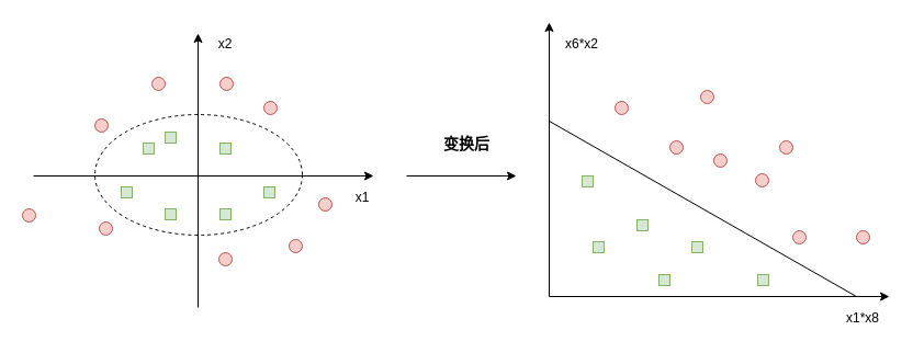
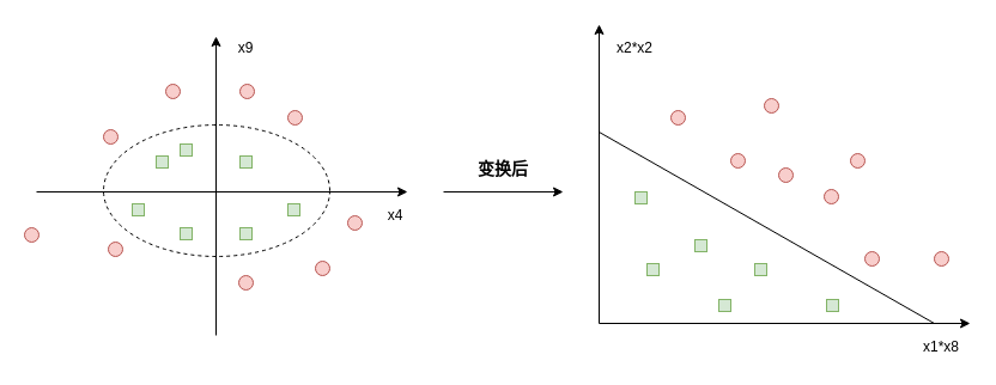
  <mxCell id="0" />
  <mxCell id="1" parent="0" />
  <mxCell id="2" value="" style="ellipse;whiteSpace=wrap;html=1;dashed=1;" vertex="1" parent="1"><mxGeometry x="86" y="104" width="189" height="110" as="geometry" /></mxCell>
  <mxCell id="3" value="" style="endArrow=classic;html=1;" edge="1" parent="1"><mxGeometry width="50" height="50" relative="1" as="geometry"><mxPoint x="180" y="280" as="sourcePoint" /><mxPoint x="180" y="30" as="targetPoint" /></mxGeometry></mxCell>
  <mxCell id="4" value="" style="endArrow=classic;html=1;" edge="1" parent="1"><mxGeometry width="50" height="50" relative="1" as="geometry"><mxPoint x="30" y="160" as="sourcePoint" /><mxPoint x="340" y="160" as="targetPoint" /></mxGeometry></mxCell>
  <mxCell id="5" value="" style="rounded=0;whiteSpace=wrap;html=1;fillColor=#d5e8d4;strokeColor=#82b366;" vertex="1" parent="1"><mxGeometry x="130" y="130" width="10" height="10" as="geometry" /></mxCell>
  <mxCell id="6" value="" style="rounded=0;whiteSpace=wrap;html=1;fillColor=#d5e8d4;strokeColor=#82b366;" vertex="1" parent="1"><mxGeometry x="200" y="130" width="10" height="10" as="geometry" /></mxCell>
  <mxCell id="7" value="" style="rounded=0;whiteSpace=wrap;html=1;fillColor=#d5e8d4;strokeColor=#82b366;" vertex="1" parent="1"><mxGeometry x="150" y="120" width="10" height="10" as="geometry" /></mxCell>
  <mxCell id="8" value="" style="rounded=0;whiteSpace=wrap;html=1;fillColor=#d5e8d4;strokeColor=#82b366;" vertex="1" parent="1"><mxGeometry x="110" y="170" width="10" height="10" as="geometry" /></mxCell>
  <mxCell id="9" value="" style="rounded=0;whiteSpace=wrap;html=1;fillColor=#d5e8d4;strokeColor=#82b366;" vertex="1" parent="1"><mxGeometry x="150" y="190" width="10" height="10" as="geometry" /></mxCell>
  <mxCell id="10" value="" style="rounded=0;whiteSpace=wrap;html=1;fillColor=#d5e8d4;strokeColor=#82b366;" vertex="1" parent="1"><mxGeometry x="200" y="190" width="10" height="10" as="geometry" /></mxCell>
  <mxCell id="11" value="" style="rounded=0;whiteSpace=wrap;html=1;fillColor=#d5e8d4;strokeColor=#82b366;" vertex="1" parent="1"><mxGeometry x="240" y="170" width="10" height="10" as="geometry" /></mxCell>
  <mxCell id="12" value="" style="ellipse;whiteSpace=wrap;html=1;aspect=fixed;fillColor=#f8cecc;strokeColor=#b85450;" vertex="1" parent="1"><mxGeometry x="90" y="202" width="12" height="12" as="geometry" /></mxCell>
  <mxCell id="13" value="" style="ellipse;whiteSpace=wrap;html=1;aspect=fixed;fillColor=#f8cecc;strokeColor=#b85450;" vertex="1" parent="1"><mxGeometry x="199" y="230" width="12" height="12" as="geometry" /></mxCell>
  <mxCell id="14" value="" style="ellipse;whiteSpace=wrap;html=1;aspect=fixed;fillColor=#f8cecc;strokeColor=#b85450;" vertex="1" parent="1"><mxGeometry x="138" y="70" width="12" height="12" as="geometry" /></mxCell>
  <mxCell id="15" value="" style="ellipse;whiteSpace=wrap;html=1;aspect=fixed;fillColor=#f8cecc;strokeColor=#b85450;" vertex="1" parent="1"><mxGeometry x="86" y="108" width="12" height="12" as="geometry" /></mxCell>
  <mxCell id="16" value="" style="ellipse;whiteSpace=wrap;html=1;aspect=fixed;fillColor=#f8cecc;strokeColor=#b85450;" vertex="1" parent="1"><mxGeometry x="240" y="92" width="12" height="12" as="geometry" /></mxCell>
  <mxCell id="17" value="" style="ellipse;whiteSpace=wrap;html=1;aspect=fixed;fillColor=#f8cecc;strokeColor=#b85450;" vertex="1" parent="1"><mxGeometry x="290" y="180" width="12" height="12" as="geometry" /></mxCell>
  <mxCell id="18" value="" style="ellipse;whiteSpace=wrap;html=1;aspect=fixed;fillColor=#f8cecc;strokeColor=#b85450;" vertex="1" parent="1"><mxGeometry x="200" y="70" width="12" height="12" as="geometry" /></mxCell>
  <mxCell id="19" value="" style="ellipse;whiteSpace=wrap;html=1;aspect=fixed;fillColor=#f8cecc;strokeColor=#b85450;" vertex="1" parent="1"><mxGeometry x="263" y="218" width="12" height="12" as="geometry" /></mxCell>
  <mxCell id="20" value="" style="ellipse;whiteSpace=wrap;html=1;aspect=fixed;fillColor=#f8cecc;strokeColor=#b85450;" vertex="1" parent="1"><mxGeometry x="20" y="190" width="12" height="12" as="geometry" /></mxCell>
  <mxCell id="21" value="" style="endArrow=classic;html=1;" edge="1" parent="1"><mxGeometry width="50" height="50" relative="1" as="geometry"><mxPoint x="500" y="270" as="sourcePoint" /><mxPoint x="810" y="270" as="targetPoint" /></mxGeometry></mxCell>
  <mxCell id="22" value="" style="endArrow=classic;html=1;" edge="1" parent="1"><mxGeometry width="50" height="50" relative="1" as="geometry"><mxPoint x="500" y="270" as="sourcePoint" /><mxPoint x="500" y="20" as="targetPoint" /></mxGeometry></mxCell>
  <mxCell id="23" value="" style="endArrow=none;html=1;" edge="1" parent="1"><mxGeometry width="50" height="50" relative="1" as="geometry"><mxPoint x="500" y="110" as="sourcePoint" /><mxPoint x="780" y="270" as="targetPoint" /></mxGeometry></mxCell>
  <mxCell id="24" value="" style="rounded=0;whiteSpace=wrap;html=1;fillColor=#d5e8d4;strokeColor=#82b366;" vertex="1" parent="1"><mxGeometry x="530" y="160" width="10" height="10" as="geometry" /></mxCell>
  <mxCell id="25" value="" style="rounded=0;whiteSpace=wrap;html=1;fillColor=#d5e8d4;strokeColor=#82b366;" vertex="1" parent="1"><mxGeometry x="580" y="200" width="10" height="10" as="geometry" /></mxCell>
  <mxCell id="26" value="" style="rounded=0;whiteSpace=wrap;html=1;fillColor=#d5e8d4;strokeColor=#82b366;" vertex="1" parent="1"><mxGeometry x="540" y="220" width="10" height="10" as="geometry" /></mxCell>
  <mxCell id="27" value="" style="rounded=0;whiteSpace=wrap;html=1;fillColor=#d5e8d4;strokeColor=#82b366;" vertex="1" parent="1"><mxGeometry x="630" y="220" width="10" height="10" as="geometry" /></mxCell>
  <mxCell id="28" value="" style="rounded=0;whiteSpace=wrap;html=1;fillColor=#d5e8d4;strokeColor=#82b366;" vertex="1" parent="1"><mxGeometry x="690" y="250" width="10" height="10" as="geometry" /></mxCell>
  <mxCell id="29" value="" style="rounded=0;whiteSpace=wrap;html=1;fillColor=#d5e8d4;strokeColor=#82b366;" vertex="1" parent="1"><mxGeometry x="600" y="250" width="10" height="10" as="geometry" /></mxCell>
  <mxCell id="30" value="" style="ellipse;whiteSpace=wrap;html=1;aspect=fixed;fillColor=#f8cecc;strokeColor=#b85450;" vertex="1" parent="1"><mxGeometry x="560" y="92" width="12" height="12" as="geometry" /></mxCell>
  <mxCell id="31" value="" style="ellipse;whiteSpace=wrap;html=1;aspect=fixed;fillColor=#f8cecc;strokeColor=#b85450;" vertex="1" parent="1"><mxGeometry x="650" y="140" width="12" height="12" as="geometry" /></mxCell>
  <mxCell id="32" value="" style="ellipse;whiteSpace=wrap;html=1;aspect=fixed;fillColor=#f8cecc;strokeColor=#b85450;" vertex="1" parent="1"><mxGeometry x="710" y="128" width="12" height="12" as="geometry" /></mxCell>
  <mxCell id="33" value="" style="ellipse;whiteSpace=wrap;html=1;aspect=fixed;fillColor=#f8cecc;strokeColor=#b85450;" vertex="1" parent="1"><mxGeometry x="722" y="210" width="12" height="12" as="geometry" /></mxCell>
  <mxCell id="34" value="" style="ellipse;whiteSpace=wrap;html=1;aspect=fixed;fillColor=#f8cecc;strokeColor=#b85450;" vertex="1" parent="1"><mxGeometry x="638" y="82" width="12" height="12" as="geometry" /></mxCell>
  <mxCell id="35" value="" style="ellipse;whiteSpace=wrap;html=1;aspect=fixed;fillColor=#f8cecc;strokeColor=#b85450;" vertex="1" parent="1"><mxGeometry x="688" y="158" width="12" height="12" as="geometry" /></mxCell>
  <mxCell id="36" value="" style="ellipse;whiteSpace=wrap;html=1;aspect=fixed;fillColor=#f8cecc;strokeColor=#b85450;" vertex="1" parent="1"><mxGeometry x="610" y="128" width="12" height="12" as="geometry" /></mxCell>
  <mxCell id="37" value="" style="ellipse;whiteSpace=wrap;html=1;aspect=fixed;fillColor=#f8cecc;strokeColor=#b85450;" vertex="1" parent="1"><mxGeometry x="780" y="210" width="12" height="12" as="geometry" /></mxCell>
- <mxCell id="38" value="x1" style="text;html=1;strokeColor=none;fillColor=none;align=center;verticalAlign=middle;whiteSpace=wrap;rounded=0;" vertex="1" parent="1"><mxGeometry x="310" y="170" width="40" height="20" as="geometry" /></mxCell>
- <mxCell id="39" value="x2" style="text;html=1;strokeColor=none;fillColor=none;align=center;verticalAlign=middle;whiteSpace=wrap;rounded=0;" vertex="1" parent="1"><mxGeometry x="185" y="30" width="40" height="20" as="geometry" /></mxCell>
+ <mxCell id="38" value="x4" style="text;html=1;strokeColor=none;fillColor=none;align=center;verticalAlign=middle;whiteSpace=wrap;rounded=0;" vertex="1" parent="1"><mxGeometry x="310" y="170" width="40" height="20" as="geometry" /></mxCell>
+ <mxCell id="39" value="x9" style="text;html=1;strokeColor=none;fillColor=none;align=center;verticalAlign=middle;whiteSpace=wrap;rounded=0;" vertex="1" parent="1"><mxGeometry x="185" y="30" width="40" height="20" as="geometry" /></mxCell>
  <mxCell id="40" value="" style="endArrow=classic;html=1;" edge="1" parent="1"><mxGeometry width="50" height="50" relative="1" as="geometry"><mxPoint x="370" y="160" as="sourcePoint" /><mxPoint x="470" y="160" as="targetPoint" /></mxGeometry></mxCell>
- <mxCell id="41" value="&lt;b&gt;&lt;font style=&quot;font-size: 14px&quot;&gt;变换后&lt;/font&gt;&lt;/b&gt;" style="text;html=1;strokeColor=none;fillColor=none;align=center;verticalAlign=middle;whiteSpace=wrap;rounded=0;" vertex="1" parent="1"><mxGeometry x="395" y="120" width="60" height="22" as="geometry" /></mxCell>
+ <mxCell id="41" value="&lt;b&gt;&lt;font style=&quot;font-size: 14px&quot;&gt;变换后&lt;/font&gt;&lt;/b&gt;" style="text;html=1;strokeColor=none;fillColor=none;align=center;verticalAlign=middle;whiteSpace=wrap;rounded=0;" vertex="1" parent="1"><mxGeometry x="390" y="130" width="60" height="22" as="geometry" /></mxCell>
  <mxCell id="42" value="x1*x8" style="text;html=1;strokeColor=none;fillColor=none;align=center;verticalAlign=middle;whiteSpace=wrap;rounded=0;" vertex="1" parent="1"><mxGeometry x="766" y="280" width="40" height="20" as="geometry" /></mxCell>
- <mxCell id="43" value="x6*x2" style="text;html=1;strokeColor=none;fillColor=none;align=center;verticalAlign=middle;whiteSpace=wrap;rounded=0;" vertex="1" parent="1"><mxGeometry x="510" y="30" width="40" height="20" as="geometry" /></mxCell>
+ <mxCell id="43" value="x2*x2" style="text;html=1;strokeColor=none;fillColor=none;align=center;verticalAlign=middle;whiteSpace=wrap;rounded=0;" vertex="1" parent="1"><mxGeometry x="510" y="30" width="40" height="20" as="geometry" /></mxCell>
